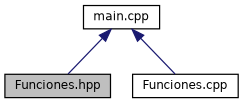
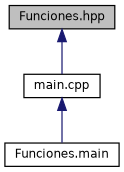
  digraph {
    node [color=black fillcolor=white fontname=Helvetica fontsize=10 shape=record style=filled]
    edge [color=midnightblue dir=back fontname=Helvetica fontsize=10 labelfontname=Helvetica labelfontsize=10 style=solid]
    n1 [fillcolor=grey75 fontcolor=black height=0.2 label="Funciones.hpp" width=0.4]
    n2 [height=0.2 label="main.cpp" width=0.4]
-   n3 [height=0.2 label="Funciones.cpp" width=0.4]
-   n2 -> n1
+   n3 [height=0.2 label="Funciones.main" width=0.4]
+   n1 -> n2
    n2 -> n3
  }
